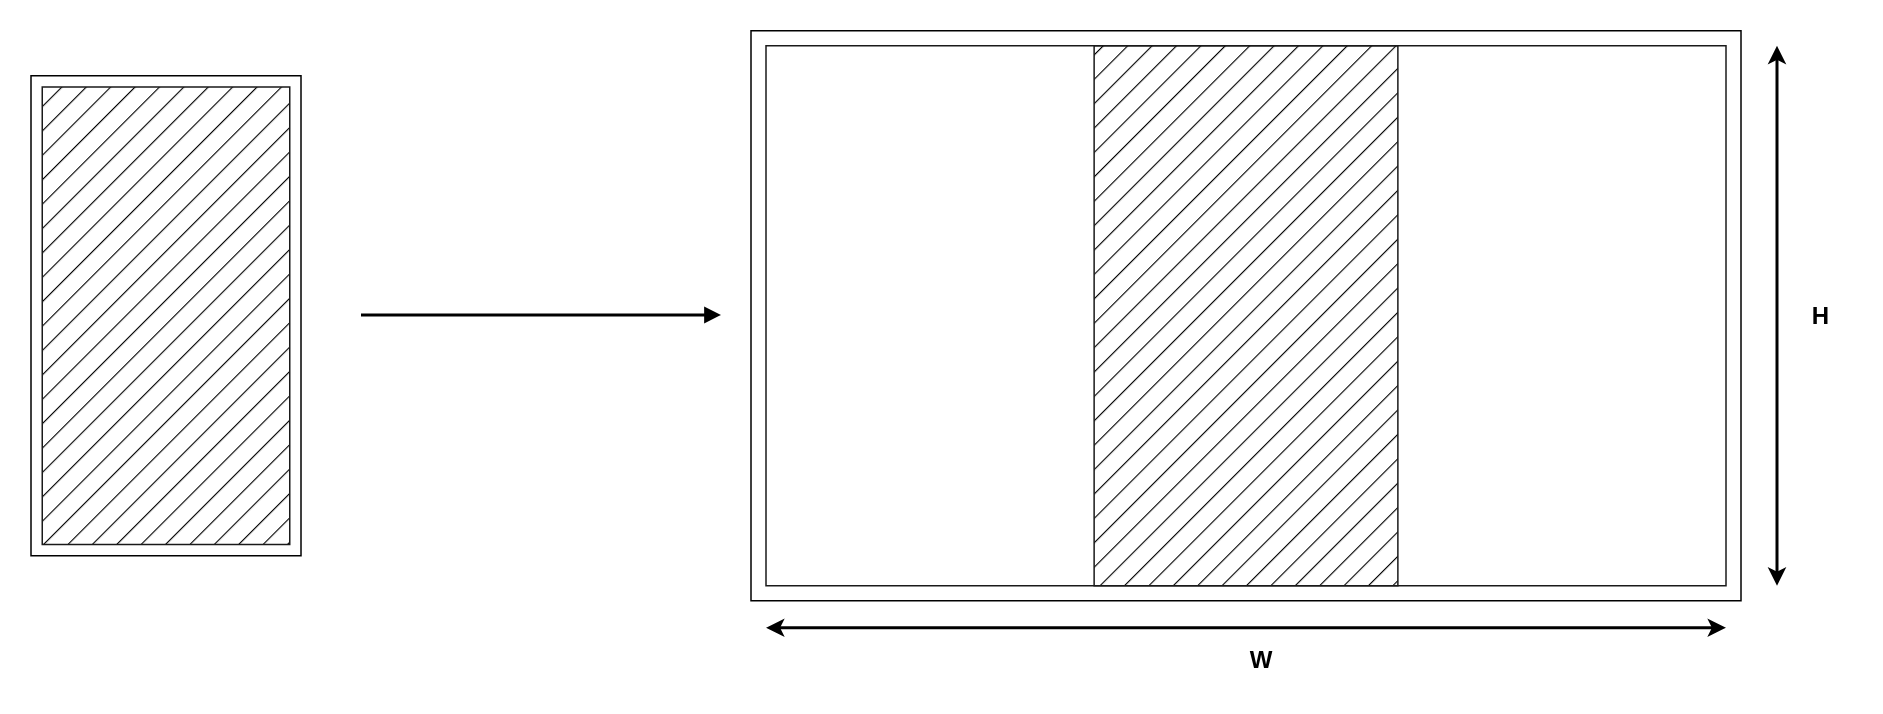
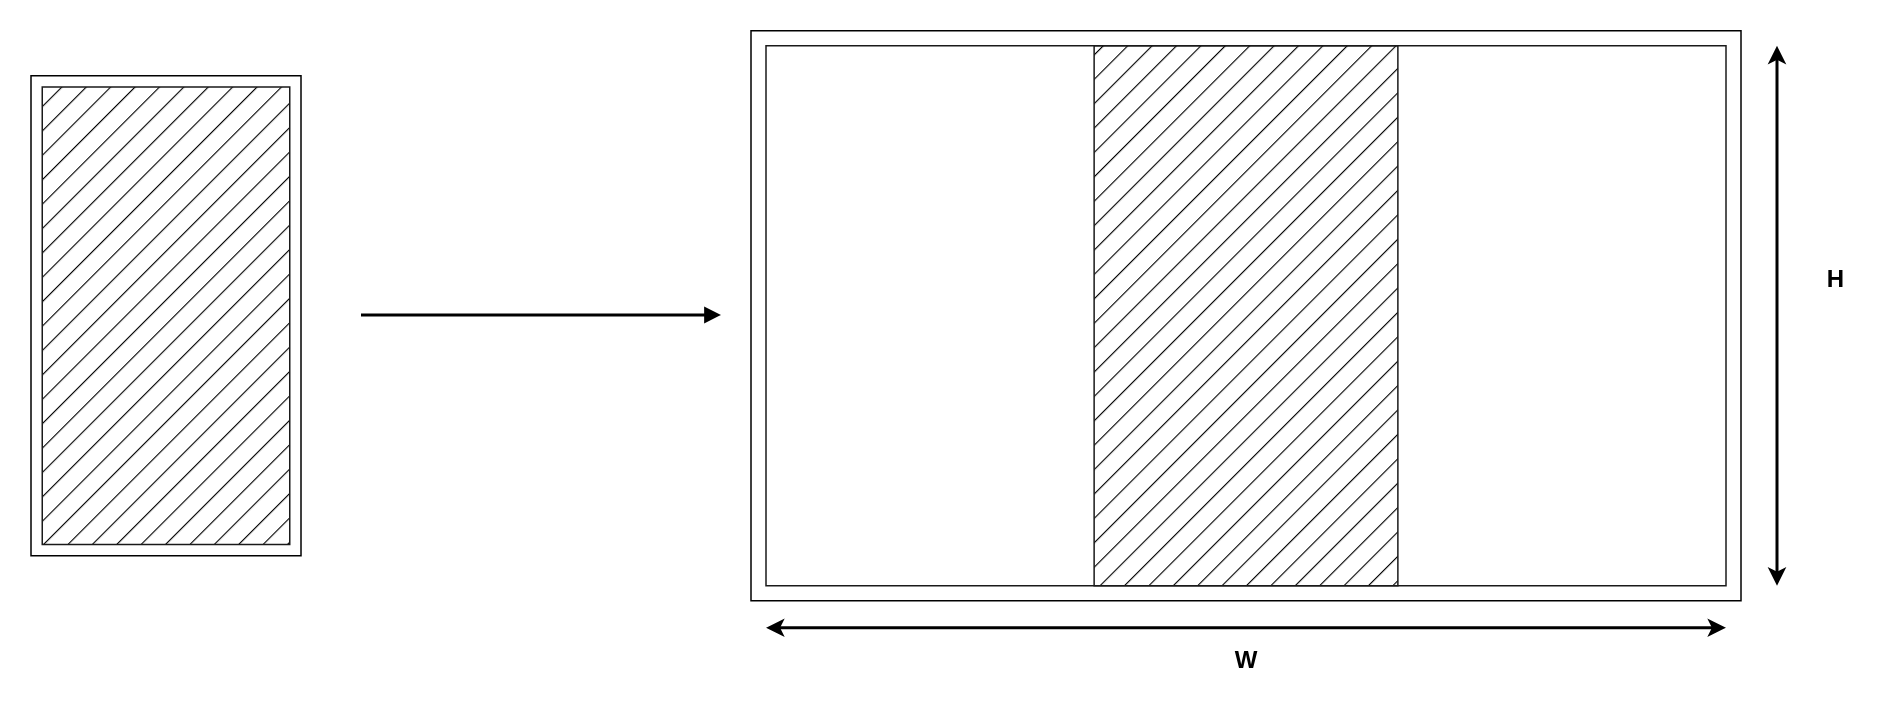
  <mxCell id="0" />
  <mxCell id="1" parent="0" />
  <mxCell id="2" value="" style="group" parent="1" vertex="1" connectable="0"><mxGeometry x="20" y="50" width="180" height="320" as="geometry" /></mxCell>
  <mxCell id="3" value="" style="rounded=0;whiteSpace=wrap;html=1;" parent="2" vertex="1"><mxGeometry width="180" height="320" as="geometry" /></mxCell>
  <mxCell id="4" value="" style="rounded=0;whiteSpace=wrap;html=1;fillColor=#000000;fillStyle=hatch;gradientColor=none;strokeColor=#1A1A1A;" parent="2" vertex="1"><mxGeometry x="7.5" y="7.5" width="165" height="305" as="geometry" /></mxCell>
  <mxCell id="5" value="" style="endArrow=block;html=1;rounded=0;strokeWidth=2;endFill=1;" parent="1" edge="1"><mxGeometry width="50" height="50" relative="1" as="geometry"><mxPoint x="240" y="209.5" as="sourcePoint" /><mxPoint x="480" y="209.5" as="targetPoint" /></mxGeometry></mxCell>
  <mxCell id="6" value="" style="rounded=0;whiteSpace=wrap;html=1;fillStyle=hatch;strokeColor=#1A1A1A;fillColor=none;gradientColor=none;" parent="1" vertex="1"><mxGeometry x="510" width="640" height="360" as="geometry" y="30" /></mxCell>
  <mxCell id="7" value="" style="rounded=0;whiteSpace=wrap;html=1;fillStyle=hatch;strokeColor=#1A1A1A;fillColor=#000000;gradientColor=none;" parent="1" vertex="1"><mxGeometry x="728.75" width="202.5" height="360" as="geometry" y="30" /></mxCell>
  <mxCell id="8" value="" style="endArrow=classic;startArrow=classic;html=1;rounded=0;strokeWidth=2;" parent="1" edge="1"><mxGeometry width="50" height="50" relative="1" as="geometry"><mxPoint x="510" y="418" as="sourcePoint" /><mxPoint x="1150" y="418" as="targetPoint" /></mxGeometry></mxCell>
  <mxCell id="9" value="" style="endArrow=classic;startArrow=classic;html=1;rounded=0;strokeWidth=2;" parent="1" edge="1"><mxGeometry width="50" height="50" relative="1" as="geometry"><mxPoint x="1184" y="390" as="sourcePoint" /><mxPoint x="1184" as="targetPoint" y="30" /></mxGeometry></mxCell>
- <mxCell id="10" value="W" style="text;html=1;resizable=0;autosize=1;align=center;verticalAlign=middle;points=[];fillColor=none;strokeColor=none;rounded=0;fillStyle=hatch;fontStyle=1;fontSize=16;" parent="1" vertex="1"><mxGeometry x="820" y="424" width="40" height="30" as="geometry" /></mxCell>
- <mxCell id="11" value="H" style="text;html=1;resizable=0;autosize=1;align=center;verticalAlign=middle;points=[];fillColor=none;strokeColor=none;rounded=0;fillStyle=hatch;fontStyle=1;fontSize=16;" parent="1" vertex="1"><mxGeometry x="1193" y="195" width="40" height="30" as="geometry" /></mxCell>
+ <mxCell id="10" value="W" style="text;html=1;resizable=0;autosize=1;align=center;verticalAlign=middle;points=[];fillColor=none;strokeColor=none;rounded=0;fillStyle=hatch;fontStyle=1;fontSize=16;" parent="1" vertex="1"><mxGeometry x="810" y="424" width="40" height="30" as="geometry" /></mxCell>
+ <mxCell id="11" value="H" style="text;html=1;resizable=0;autosize=1;align=center;verticalAlign=middle;points=[];fillColor=none;strokeColor=none;rounded=0;fillStyle=hatch;fontStyle=1;fontSize=16;" parent="1" vertex="1"><mxGeometry x="1203" y="170" width="40" height="30" as="geometry" /></mxCell>
  <mxCell id="12" value="" style="rounded=0;whiteSpace=wrap;html=1;fillColor=none;" vertex="1" parent="1"><mxGeometry x="500" y="20" width="660" height="380" as="geometry" /></mxCell>
